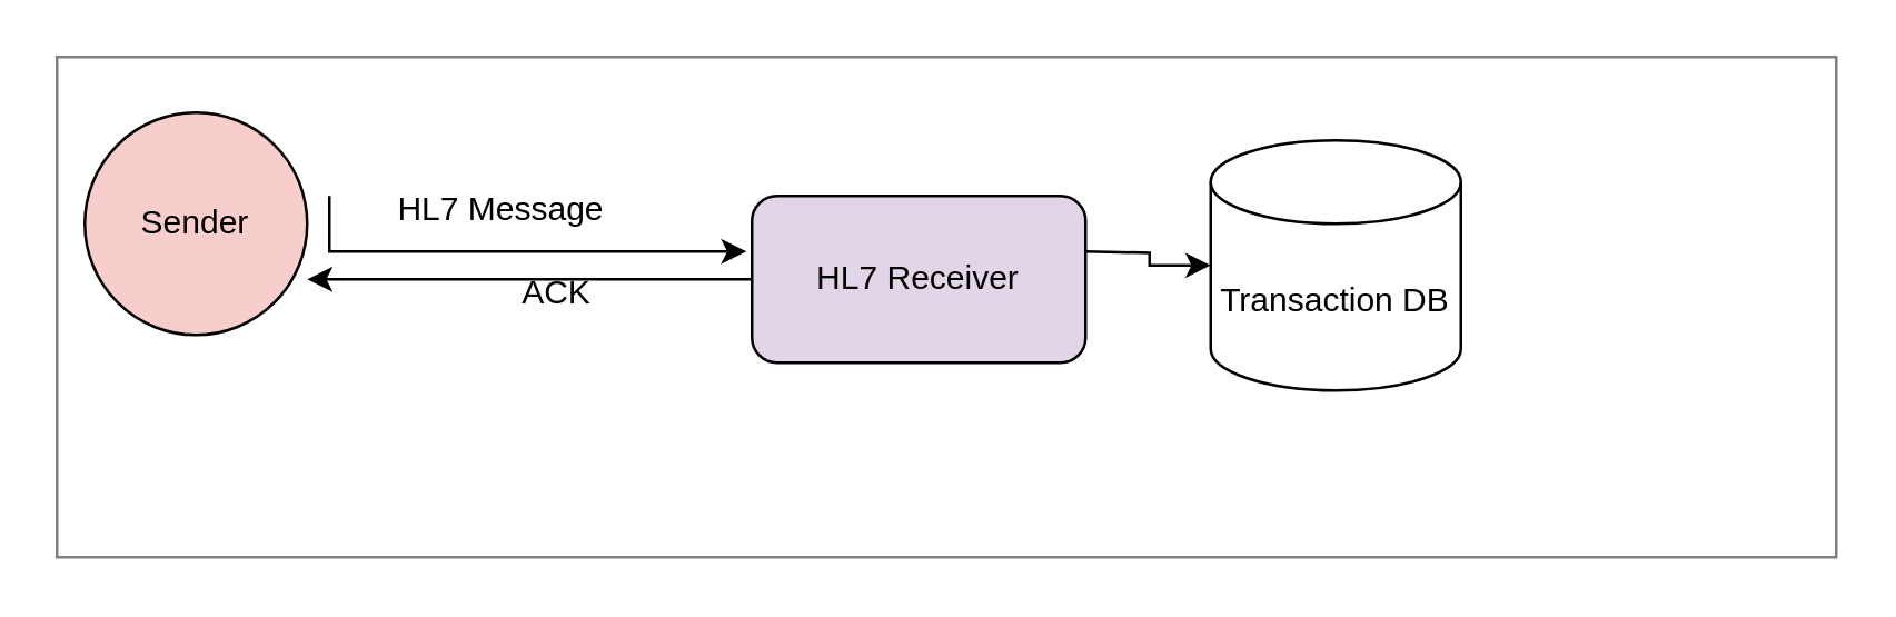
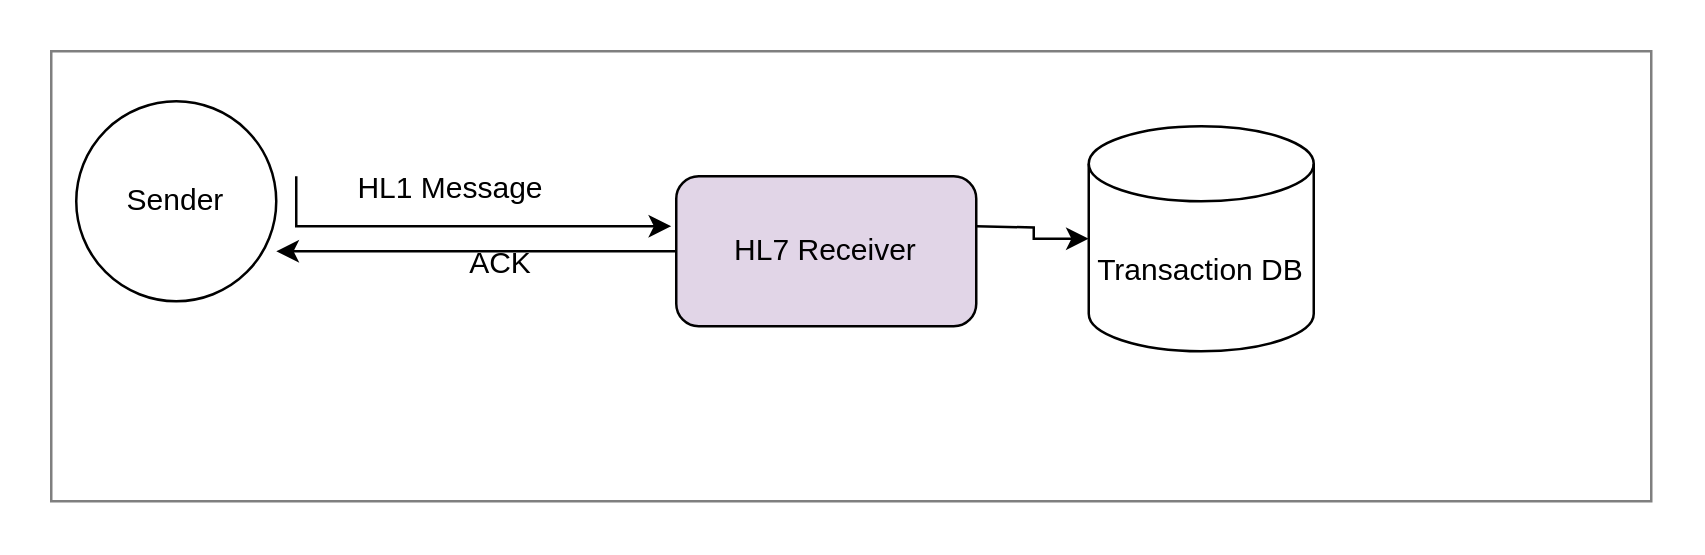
  <mxCell id="0" />
  <mxCell id="1" parent="0" />
  <mxCell id="2" value="" style="rounded=0;whiteSpace=wrap;html=1;opacity=50;" vertex="1" parent="1"><mxGeometry x="20" y="20" width="640" height="180" as="geometry" /></mxCell>
  <mxCell id="3" style="edgeStyle=orthogonalEdgeStyle;rounded=0;orthogonalLoop=1;jettySize=auto;html=1;" edge="1" parent="1" source="4"><mxGeometry relative="1" as="geometry"><mxPoint x="110" y="100" as="targetPoint" /></mxGeometry></mxCell>
  <mxCell id="4" value="HL7 Receiver" style="rounded=1;whiteSpace=wrap;html=1;fillColor=#e1d5e7;" vertex="1" parent="1"><mxGeometry x="270" y="70" width="120" height="60" as="geometry" /></mxCell>
  <mxCell id="5" style="edgeStyle=orthogonalEdgeStyle;rounded=0;orthogonalLoop=1;jettySize=auto;html=1;exitX=0;exitY=1;exitDx=0;exitDy=0;" edge="1" parent="1"><mxGeometry relative="1" as="geometry"><mxPoint x="268" y="90" as="targetPoint" /><mxPoint x="118" y="70" as="sourcePoint" /><Array as="points"><mxPoint x="118" y="90" /></Array></mxGeometry></mxCell>
- <mxCell id="6" value="HL7 Message" style="text;html=1;strokeColor=none;fillColor=none;align=center;verticalAlign=middle;whiteSpace=wrap;rounded=0;" vertex="1" parent="1"><mxGeometry x="110" y="60" width="140" height="30" as="geometry" /></mxCell>
+ <mxCell id="6" value="HL1 Message" style="text;html=1;strokeColor=none;fillColor=none;align=center;verticalAlign=middle;whiteSpace=wrap;rounded=0;" vertex="1" parent="1"><mxGeometry x="110" y="60" width="140" height="30" as="geometry" /></mxCell>
  <mxCell id="7" value="ACK" style="text;html=1;strokeColor=none;fillColor=none;align=center;verticalAlign=middle;whiteSpace=wrap;rounded=0;" vertex="1" parent="1"><mxGeometry x="130" y="90" width="140" height="30" as="geometry" /></mxCell>
- <mxCell id="8" value="Sender" style="ellipse;whiteSpace=wrap;html=1;aspect=fixed;fillColor=#f8cecc;" vertex="1" parent="1"><mxGeometry x="30" y="40" width="80" height="80" as="geometry" /></mxCell>
+ <mxCell id="8" value="Sender" style="ellipse;whiteSpace=wrap;html=1;aspect=fixed;" vertex="1" parent="1"><mxGeometry x="30" y="40" width="80" height="80" as="geometry" /></mxCell>
  <mxCell id="9" style="edgeStyle=orthogonalEdgeStyle;rounded=0;orthogonalLoop=1;jettySize=auto;html=1;" edge="1" parent="1" target="10"><mxGeometry relative="1" as="geometry"><mxPoint x="480" y="90" as="targetPoint" /><mxPoint x="390" y="90" as="sourcePoint" /></mxGeometry></mxCell>
  <mxCell id="10" value="Transaction DB" style="shape=cylinder3;whiteSpace=wrap;html=1;boundedLbl=1;backgroundOutline=1;size=15;" vertex="1" parent="1"><mxGeometry x="435" y="50" width="90" height="90" as="geometry" /></mxCell>
